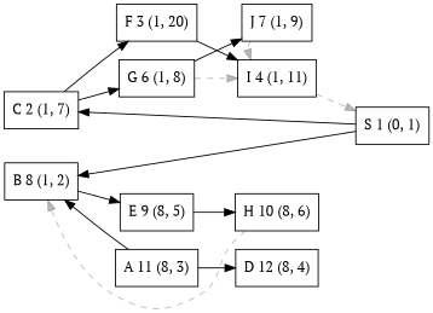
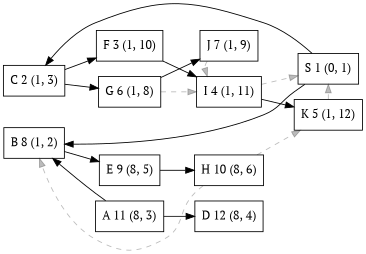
  digraph {
    fontname="PT Serif"
    rankdir=LR
    node [fontname="PT Serif" shape=rect]
    edge [fontname="PT Serif"]
-   n1 [label="C 2 (1, 7)"]
+   n1 [label="C 2 (1, 3)"]
    n2 [label="B 8 (1, 2)"]
-   n3 [label="F 3 (1, 20)"]
+   n3 [label="F 3 (1, 10)"]
    n4 [label="G 6 (1, 8)"]
    n5 [label="E 9 (8, 5)"]
    n6 [label="A 11 (8, 3)"]
    n7 [label="I 4 (1, 11)"]
    n8 [label="J 7 (1, 9)"]
    n9 [label="H 10 (8, 6)"]
    n10 [label="D 12 (8, 4)"]
    n11 [label="S 1 (0, 1)"]
+   n12 [label="K 5 (1, 12)"]
    subgraph sub_1 {
      rank=same
      n1
      n2
    }
    subgraph sub_2 {
      rank=same
      n3
      n4
      n5
      n6
    }
    subgraph sub_3 {
      rank=same
      n7
      n8
      n9
      n10
    }
    subgraph sub_4 {
      n2
      n4
      n7
      n8
      n9
      n11
+     n12
    }
    n1 -> n2 [style=invis]
    n1 -> n3
    n1 -> n4
    n2 -> n5
    n3 -> n4 [style=invis]
    n3 -> n7
    n4 -> n5 [style=invis]
    n4 -> n7 [color="#00000044" style=dashed]
    n4 -> n8
    n5 -> n6 [style=invis]
    n5 -> n9
    n6 -> n2
    n6 -> n10
    n7 -> n8 [style=invis]
    n7 -> n11 [color="#00000044" style=dashed]
+   n7 -> n12
    n8 -> n7 [color="#00000044" style=dashed]
    n8 -> n9 [style=invis]
    n9 -> n2 [color="#00000044" constraint=false style=dashed]
    n9 -> n10 [style=invis]
+   n9 -> n12 [color="#00000044" constraint=false style=dashed]
    n11 -> n1
    n11 -> n2
+   n12 -> n11 [color="#00000044" constraint=false style=dashed]
  }
